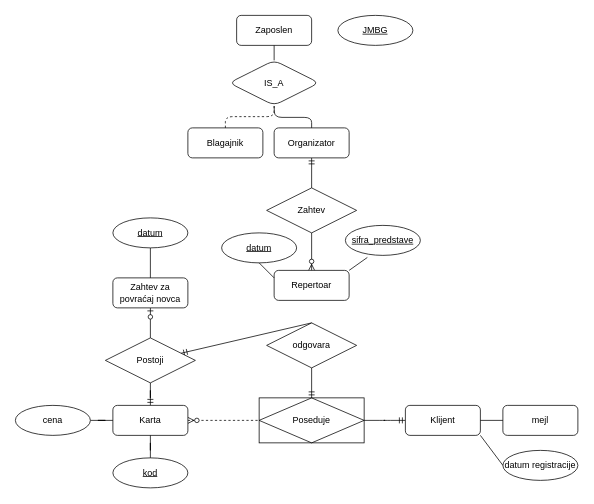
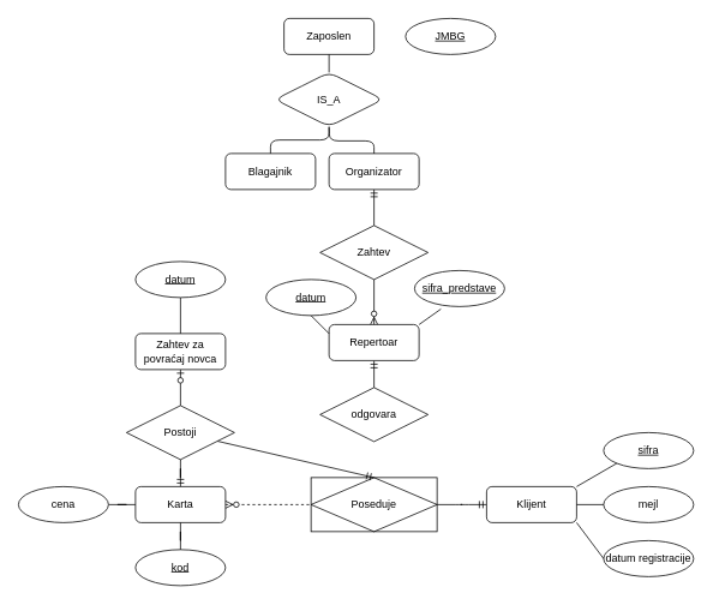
  <mxCell id="0" />
  <mxCell id="1" parent="0" />
  <mxCell id="2" value="Poseduje" style="shape=associativeEntity;whiteSpace=wrap;html=1;align=center;" vertex="1" parent="1"><mxGeometry x="345" y="530" width="140" height="60" as="geometry" /></mxCell>
  <mxCell id="3" value="odgovara" style="shape=rhombus;perimeter=rhombusPerimeter;whiteSpace=wrap;html=1;align=center;" vertex="1" parent="1"><mxGeometry x="355" y="430" width="120" height="60" as="geometry" /></mxCell>
  <mxCell id="4" value="" style="edgeStyle=entityRelationEdgeStyle;fontSize=12;html=1;endArrow=ERmandOne;endFill=0;exitX=1;exitY=0.5;exitDx=0;exitDy=0;entryX=0;entryY=0.5;entryDx=0;entryDy=0;startArrow=none;startFill=0;" edge="1" parent="1" source="2"><mxGeometry width="100" height="100" relative="1" as="geometry"><mxPoint x="360" y="560" as="sourcePoint" /><mxPoint x="540" y="560" as="targetPoint" /></mxGeometry></mxCell>
- <mxCell id="5" value="" style="fontSize=12;html=1;endArrow=none;endFill=0;entryX=0.5;entryY=1;entryDx=0;entryDy=0;exitX=0.5;exitY=0;exitDx=0;exitDy=0;startArrow=ERmandOne;startFill=0;" edge="1" parent="1" source="2" target="3"><mxGeometry width="100" height="100" relative="1" as="geometry"><mxPoint x="360" y="560" as="sourcePoint" /><mxPoint x="460" y="460" as="targetPoint" /></mxGeometry></mxCell>
- <mxCell id="6" value="" style="fontSize=12;html=1;endArrow=ERmandOne;endFill=0;exitX=0.5;exitY=0;exitDx=0;exitDy=0;" edge="1" parent="1" source="3" target="10"><mxGeometry width="100" height="100" relative="1" as="geometry"><mxPoint x="360" y="560" as="sourcePoint" /><mxPoint x="415" y="390" as="targetPoint" /></mxGeometry></mxCell>
+ <mxCell id="5" value="" style="fontSize=12;html=1;endArrow=none;endFill=0;exitX=0.5;exitY=0;exitDx=0;exitDy=0;startArrow=ERmandOne;startFill=0;" edge="1" parent="1" source="2" target="10"><mxGeometry width="100" height="100" relative="1" as="geometry"><mxPoint x="360" y="560" as="sourcePoint" /><mxPoint x="460" y="460" as="targetPoint" /></mxGeometry></mxCell>
+ <mxCell id="6" value="" style="fontSize=12;html=1;endArrow=ERmandOne;endFill=0;entryX=0.5;entryY=1;entryDx=0;entryDy=0;exitX=0.5;exitY=0;exitDx=0;exitDy=0;" edge="1" parent="1" source="3" target="29"><mxGeometry width="100" height="100" relative="1" as="geometry"><mxPoint x="360" y="560" as="sourcePoint" /><mxPoint x="415" y="390" as="targetPoint" /></mxGeometry></mxCell>
  <mxCell id="7" value="" style="edgeStyle=orthogonalEdgeStyle;rounded=0;orthogonalLoop=1;jettySize=auto;html=1;startArrow=none;startFill=0;endArrow=ERmandOne;endFill=0;" edge="1" parent="1" source="8" target="34"><mxGeometry relative="1" as="geometry" /></mxCell>
  <mxCell id="8" value="Zahtev" style="shape=rhombus;perimeter=rhombusPerimeter;whiteSpace=wrap;html=1;align=center;" vertex="1" parent="1"><mxGeometry x="355" y="250" width="120" height="60" as="geometry" /></mxCell>
  <mxCell id="9" value="" style="fontSize=12;html=1;endArrow=none;endFill=0;entryX=0.5;entryY=1;entryDx=0;entryDy=0;exitX=0.5;exitY=0;exitDx=0;exitDy=0;startArrow=ERzeroToMany;startFill=1;" edge="1" parent="1" source="29" target="8"><mxGeometry width="100" height="100" relative="1" as="geometry"><mxPoint x="415" y="300" as="sourcePoint" /><mxPoint x="460" y="230" as="targetPoint" /></mxGeometry></mxCell>
  <mxCell id="10" value="Postoji" style="shape=rhombus;perimeter=rhombusPerimeter;whiteSpace=wrap;html=1;align=center;" vertex="1" parent="1"><mxGeometry x="140" y="450" width="120" height="60" as="geometry" /></mxCell>
  <mxCell id="11" value="" style="edgeStyle=orthogonalEdgeStyle;rounded=0;orthogonalLoop=1;jettySize=auto;html=1;startArrow=ERzeroToOne;startFill=1;endArrow=none;endFill=0;" edge="1" parent="1" source="12" target="10"><mxGeometry relative="1" as="geometry" /></mxCell>
  <mxCell id="12" value="Zahtev za povraćaj novca" style="whiteSpace=wrap;html=1;align=center;rounded=1;" vertex="1" parent="1"><mxGeometry x="150" y="370" width="100" height="40" as="geometry" /></mxCell>
  <mxCell id="13" value="" style="edgeStyle=orthogonalEdgeStyle;rounded=0;orthogonalLoop=1;jettySize=auto;html=1;startArrow=none;startFill=0;endArrow=none;endFill=0;" edge="1" parent="1" source="14" target="12"><mxGeometry relative="1" as="geometry" /></mxCell>
  <mxCell id="14" value="datum" style="ellipse;whiteSpace=wrap;html=1;align=center;rounded=1;verticalAlign=middle;fontStyle=4" vertex="1" parent="1"><mxGeometry x="150" y="290" width="100" height="40" as="geometry" /></mxCell>
  <mxCell id="15" value="" style="edgeStyle=orthogonalEdgeStyle;rounded=0;orthogonalLoop=1;jettySize=auto;html=1;startArrow=ERzeroToMany;startFill=1;endArrow=none;endFill=0;dashed=1;" edge="1" parent="1" source="17" target="2"><mxGeometry relative="1" as="geometry" /></mxCell>
  <mxCell id="16" value="" style="edgeStyle=orthogonalEdgeStyle;rounded=0;orthogonalLoop=1;jettySize=auto;html=1;startArrow=ERmandOne;startFill=0;endArrow=none;endFill=0;" edge="1" parent="1" source="17" target="10"><mxGeometry relative="1" as="geometry" /></mxCell>
  <mxCell id="17" value="Karta" style="whiteSpace=wrap;html=1;align=center;rounded=1;" vertex="1" parent="1"><mxGeometry x="150" y="540" width="100" height="40" as="geometry" /></mxCell>
  <mxCell id="18" value="" style="edgeStyle=orthogonalEdgeStyle;rounded=0;orthogonalLoop=1;jettySize=auto;html=1;startArrow=none;startFill=0;endArrow=none;endFill=0;" edge="1" parent="1" source="19" target="17"><mxGeometry relative="1" as="geometry" /></mxCell>
  <mxCell id="19" value="kod" style="ellipse;whiteSpace=wrap;html=1;align=center;fontStyle=4;rounded=1;" vertex="1" parent="1"><mxGeometry x="150" y="610" width="100" height="40" as="geometry" /></mxCell>
  <mxCell id="20" value="" style="edgeStyle=orthogonalEdgeStyle;rounded=0;orthogonalLoop=1;jettySize=auto;html=1;startArrow=none;startFill=0;endArrow=none;endFill=0;" edge="1" parent="1" source="21" target="17"><mxGeometry relative="1" as="geometry" /></mxCell>
  <mxCell id="21" value="cena" style="ellipse;whiteSpace=wrap;html=1;align=center;fontStyle=0;rounded=1;" vertex="1" parent="1"><mxGeometry x="20" y="540" width="100" height="40" as="geometry" /></mxCell>
  <mxCell id="22" value="Klijent" style="whiteSpace=wrap;html=1;align=center;rounded=1;" vertex="1" parent="1"><mxGeometry x="540" y="540" width="100" height="40" as="geometry" /></mxCell>
- <mxCell id="25" value="mejl" style="whiteSpace=wrap;html=1;align=center;rounded=1;" vertex="1" parent="1"><mxGeometry x="670" y="540" width="100" height="40" as="geometry" /></mxCell>
+ <mxCell id="23" value="sifra" style="ellipse;whiteSpace=wrap;html=1;align=center;fontStyle=4;rounded=1;" vertex="1" parent="1"><mxGeometry x="670" y="480" width="100" height="40" as="geometry" /></mxCell>
+ <mxCell id="24" value="" style="endArrow=none;html=1;entryX=0;entryY=1;entryDx=0;entryDy=0;exitX=1;exitY=0;exitDx=0;exitDy=0;" edge="1" parent="1" source="22" target="23"><mxGeometry width="50" height="50" relative="1" as="geometry"><mxPoint x="440" y="460" as="sourcePoint" /><mxPoint x="490" y="410" as="targetPoint" /></mxGeometry></mxCell>
+ <mxCell id="25" value="mejl" style="ellipse;whiteSpace=wrap;html=1;align=center;rounded=1;" vertex="1" parent="1"><mxGeometry x="670" y="540" width="100" height="40" as="geometry" /></mxCell>
  <mxCell id="26" value="" style="endArrow=none;html=1;entryX=0;entryY=0.5;entryDx=0;entryDy=0;exitX=1;exitY=0.5;exitDx=0;exitDy=0;" edge="1" parent="1" source="22" target="25"><mxGeometry width="50" height="50" relative="1" as="geometry"><mxPoint x="440" y="460" as="sourcePoint" /><mxPoint x="490" y="410" as="targetPoint" /></mxGeometry></mxCell>
  <mxCell id="27" value="datum registracije" style="ellipse;whiteSpace=wrap;html=1;align=center;rounded=1;" vertex="1" parent="1"><mxGeometry x="670" y="600" width="100" height="40" as="geometry" /></mxCell>
  <mxCell id="28" value="" style="endArrow=none;html=1;entryX=0;entryY=0.5;entryDx=0;entryDy=0;exitX=1;exitY=1;exitDx=0;exitDy=0;" edge="1" parent="1" source="22" target="27"><mxGeometry width="50" height="50" relative="1" as="geometry"><mxPoint x="440" y="460" as="sourcePoint" /><mxPoint x="490" y="410" as="targetPoint" /></mxGeometry></mxCell>
  <mxCell id="29" value="Repertoar" style="whiteSpace=wrap;html=1;align=center;rounded=1;" vertex="1" parent="1"><mxGeometry x="365" y="360" width="100" height="40" as="geometry" /></mxCell>
  <mxCell id="30" value="sifra_predstave" style="ellipse;whiteSpace=wrap;html=1;align=center;fontStyle=4;rounded=1;" vertex="1" parent="1"><mxGeometry x="460" y="300" width="100" height="40" as="geometry" /></mxCell>
  <mxCell id="31" value="" style="endArrow=none;html=1;entryX=0.293;entryY=1.069;entryDx=0;entryDy=0;entryPerimeter=0;exitX=1;exitY=0;exitDx=0;exitDy=0;" edge="1" parent="1" source="29" target="30"><mxGeometry width="50" height="50" relative="1" as="geometry"><mxPoint x="440" y="400" as="sourcePoint" /><mxPoint x="490" y="350" as="targetPoint" /></mxGeometry></mxCell>
  <mxCell id="32" value="datum" style="ellipse;whiteSpace=wrap;html=1;align=center;rounded=1;fontStyle=4" vertex="1" parent="1"><mxGeometry x="295" y="310" width="100" height="40" as="geometry" /></mxCell>
  <mxCell id="33" value="" style="endArrow=none;html=1;exitX=0;exitY=0.25;exitDx=0;exitDy=0;entryX=0.5;entryY=1;entryDx=0;entryDy=0;" edge="1" parent="1" source="29" target="32"><mxGeometry width="50" height="50" relative="1" as="geometry"><mxPoint x="440" y="400" as="sourcePoint" /><mxPoint x="350" y="360" as="targetPoint" /></mxGeometry></mxCell>
  <mxCell id="34" value="Organizator" style="whiteSpace=wrap;html=1;align=center;rounded=1;" vertex="1" parent="1"><mxGeometry x="365" y="170" width="100" height="40" as="geometry" /></mxCell>
  <mxCell id="35" value="Blagajnik" style="whiteSpace=wrap;html=1;align=center;rounded=1;" vertex="1" parent="1"><mxGeometry x="250" y="170" width="100" height="40" as="geometry" /></mxCell>
  <mxCell id="36" value="Zaposlen" style="whiteSpace=wrap;html=1;align=center;rounded=1;" vertex="1" parent="1"><mxGeometry x="315" y="20" width="100" height="40" as="geometry" /></mxCell>
  <mxCell id="37" value="JMBG" style="ellipse;whiteSpace=wrap;html=1;align=center;fontStyle=4;rounded=1;" vertex="1" parent="1"><mxGeometry x="450" y="20" width="100" height="40" as="geometry" /></mxCell>
- <mxCell id="38" value="" style="endArrow=none;html=1;exitX=0.5;exitY=0;exitDx=0;exitDy=0;entryX=0.5;entryY=1;entryDx=0;entryDy=0;edgeStyle=orthogonalEdgeStyle;dashed=1;" edge="1" parent="1" source="35" target="39"><mxGeometry width="50" height="50" relative="1" as="geometry"><mxPoint x="440" y="120" as="sourcePoint" /><mxPoint x="310" y="140" as="targetPoint" /></mxGeometry></mxCell>
+ <mxCell id="38" value="" style="endArrow=none;html=1;exitX=0.5;exitY=0;exitDx=0;exitDy=0;entryX=0.5;entryY=1;entryDx=0;entryDy=0;edgeStyle=orthogonalEdgeStyle;" edge="1" parent="1" source="35" target="39"><mxGeometry width="50" height="50" relative="1" as="geometry"><mxPoint x="440" y="120" as="sourcePoint" /><mxPoint x="310" y="140" as="targetPoint" /></mxGeometry></mxCell>
  <mxCell id="39" value="IS_A" style="shape=rhombus;perimeter=rhombusPerimeter;whiteSpace=wrap;html=1;align=center;rounded=1;" vertex="1" parent="1"><mxGeometry x="305" y="80" width="120" height="60" as="geometry" /></mxCell>
  <mxCell id="40" value="" style="endArrow=none;html=1;exitX=0.5;exitY=0;exitDx=0;exitDy=0;edgeStyle=orthogonalEdgeStyle;" edge="1" parent="1" source="34"><mxGeometry width="50" height="50" relative="1" as="geometry"><mxPoint x="440" y="120" as="sourcePoint" /><mxPoint x="365" y="141" as="targetPoint" /></mxGeometry></mxCell>
  <mxCell id="41" value="" style="endArrow=none;html=1;exitX=0.5;exitY=0;exitDx=0;exitDy=0;entryX=0.5;entryY=1;entryDx=0;entryDy=0;" edge="1" parent="1" source="39" target="36"><mxGeometry width="50" height="50" relative="1" as="geometry"><mxPoint x="440" y="120" as="sourcePoint" /><mxPoint x="490" y="70" as="targetPoint" /></mxGeometry></mxCell>
